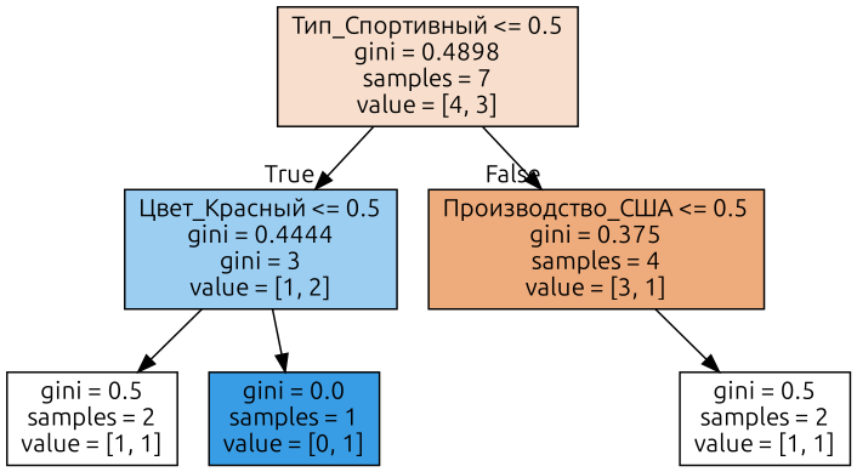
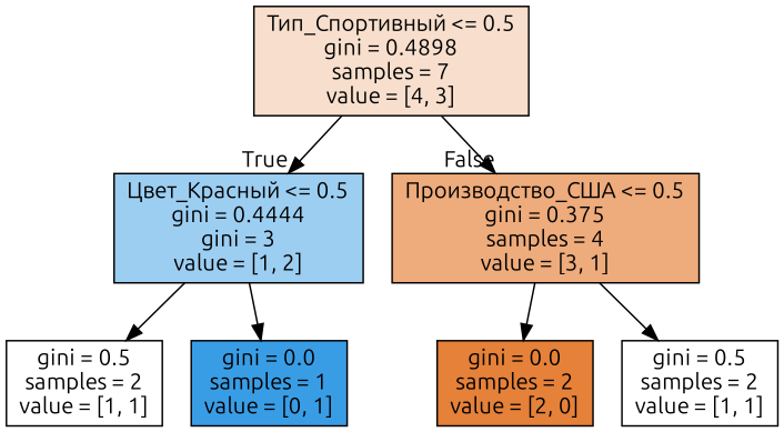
  digraph {
    fontname=Ubuntu
    node [color=black fillcolor="#e5813900" fontname=Ubuntu shape=box style=filled]
    edge [fontname=Ubuntu]
    n1 [fillcolor="#e5813940" label="Тип_Спортивный <= 0.5\ngini = 0.4898\nsamples = 7\nvalue = [4, 3]"]
    n2 [fillcolor="#399de57f" label="Цвет_Красный <= 0.5\ngini = 0.4444\ngini = 3\nvalue = [1, 2]"]
    n3 [fillcolor="#e58139aa" label="Производство_США <= 0.5\ngini = 0.375\nsamples = 4\nvalue = [3, 1]"]
    n4 [label="gini = 0.5\nsamples = 2\nvalue = [1, 1]"]
    n5 [fillcolor="#399de5ff" label="gini = 0.0\nsamples = 1\nvalue = [0, 1]"]
+   n6 [fillcolor="#e58139ff" label="gini = 0.0\nsamples = 2\nvalue = [2, 0]"]
    n7 [label="gini = 0.5\nsamples = 2\nvalue = [1, 1]"]
    n1 -> n2 [headlabel=True labelangle=45 labeldistance=2.5]
    n1 -> n3 [headlabel=False labelangle=-45 labeldistance=2.5]
    n2 -> n4
    n2 -> n5
+   n3 -> n6
    n3 -> n7
  }
